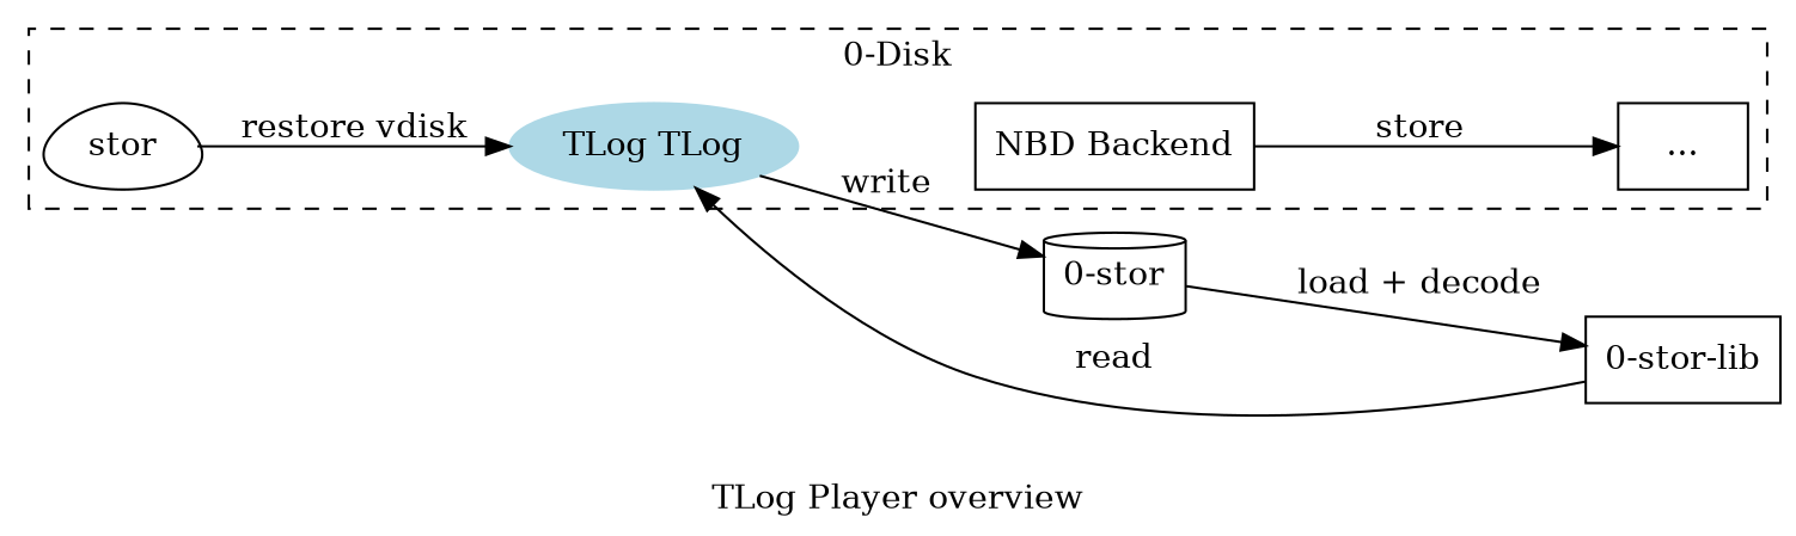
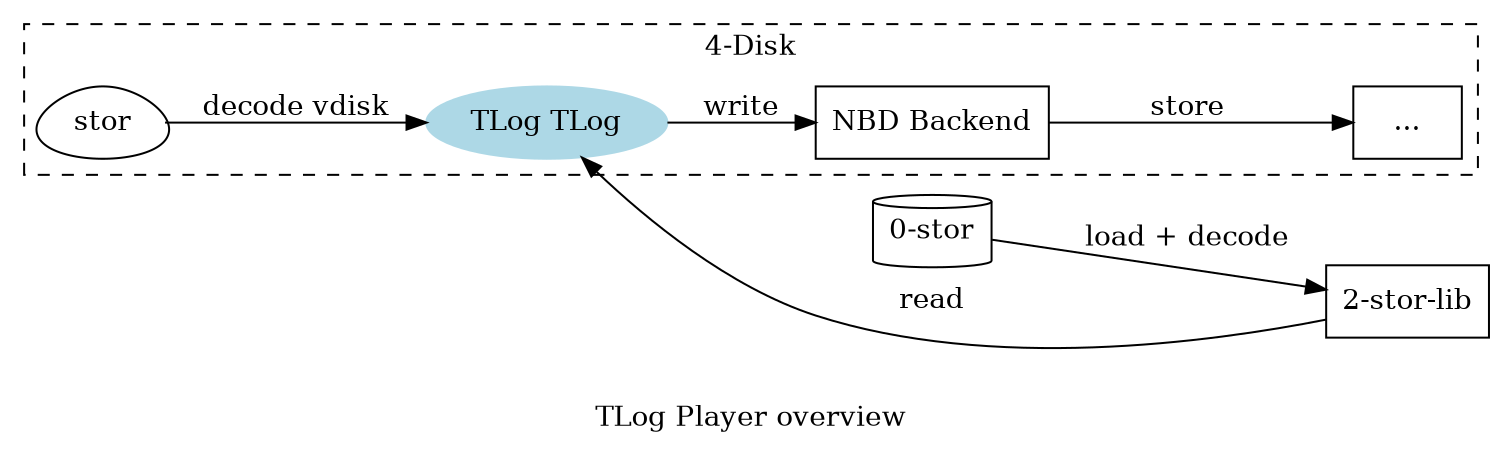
  digraph {
    fontname="DejaVu Serif"
    label="TLog Player overview"
    rankdir=LR
    node [fontname="DejaVu Serif" shape=rectangle]
    edge [fontname="DejaVu Serif"]
    n1 [color=lightblue label="TLog TLog" shape=oval style=filled]
    n2 [label="NBD Backend"]
    n3 [label="..."]
    n4 [label=stor shape=egg]
    n5 [label="0-stor" shape=cylinder]
-   n6 [label="0-stor-lib"]
+   n6 [label="2-stor-lib"]
    subgraph cluster_1 {
-     label="0-Disk"
+     label="4-Disk"
      style=dashed
      n1
      n2
      n3
      n4
    }
-   n1 -> n5 [label=write]
+   n1 -> n2 [label=write]
    n2 -> n3 [label=store]
-   n4 -> n1 [label="restore vdisk"]
+   n4 -> n1 [label="decode vdisk"]
    n5 -> n6 [label="load + decode"]
    n6 -> n1 [label=read]
  }
